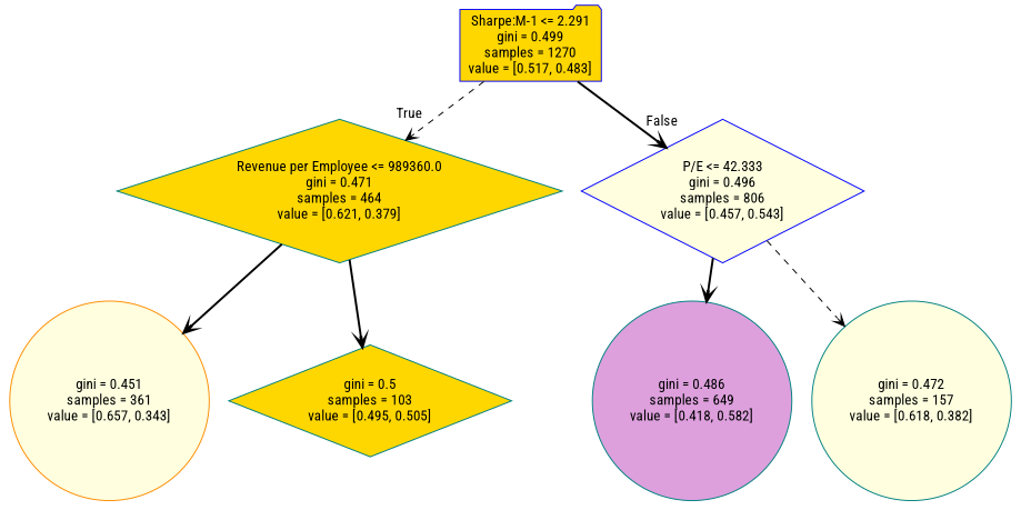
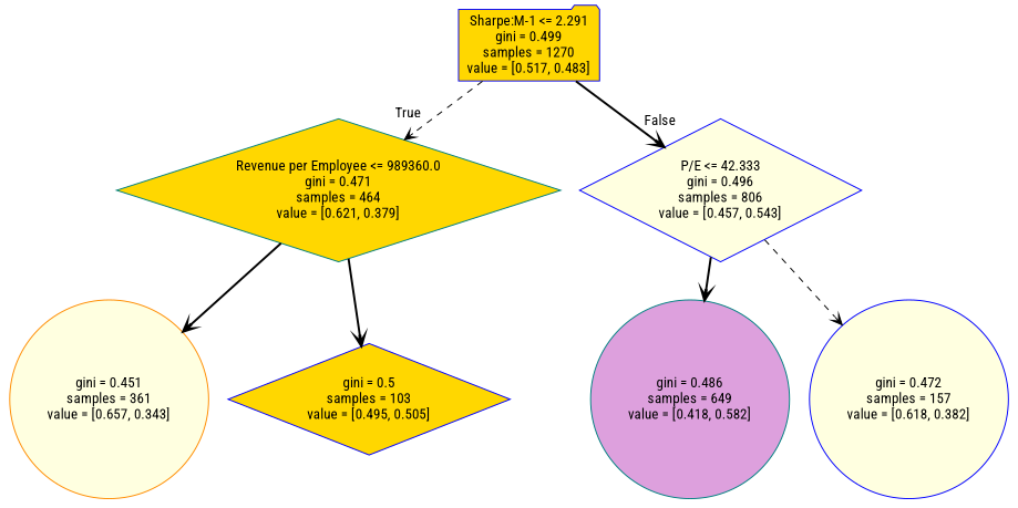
  digraph {
    fontname="Roboto Condensed"
    node [color=blue fillcolor=gold fontname="Roboto Condensed" shape=diamond style=filled]
    edge [arrowhead=vee fontname="Roboto Condensed" style=bold]
    n1 [label="Sharpe:M-1 <= 2.291\ngini = 0.499\nsamples = 1270\nvalue = [0.517, 0.483]" shape=folder]
    n2 [color=teal label="Revenue per Employee <= 989360.0\ngini = 0.471\nsamples = 464\nvalue = [0.621, 0.379]"]
    n3 [fillcolor=lightyellow label="P/E <= 42.333\ngini = 0.496\nsamples = 806\nvalue = [0.457, 0.543]"]
    n4 [color=darkorange fillcolor=lightyellow label="gini = 0.451\nsamples = 361\nvalue = [0.657, 0.343]" shape=circle]
-   n5 [color=teal label="gini = 0.5\nsamples = 103\nvalue = [0.495, 0.505]"]
+   n5 [label="gini = 0.5\nsamples = 103\nvalue = [0.495, 0.505]"]
    n6 [color=teal fillcolor=plum label="gini = 0.486\nsamples = 649\nvalue = [0.418, 0.582]" shape=circle]
-   n7 [color=teal fillcolor=lightyellow label="gini = 0.472\nsamples = 157\nvalue = [0.618, 0.382]" shape=circle]
+   n7 [fillcolor=lightyellow label="gini = 0.472\nsamples = 157\nvalue = [0.618, 0.382]" shape=circle]
    n1 -> n2 [headlabel=True labelangle=45 labeldistance=2.5 style=dashed]
    n1 -> n3 [headlabel=False labelangle=-45 labeldistance=2.5]
    n2 -> n4
    n2 -> n5
    n3 -> n6
    n3 -> n7 [style=dashed]
  }
